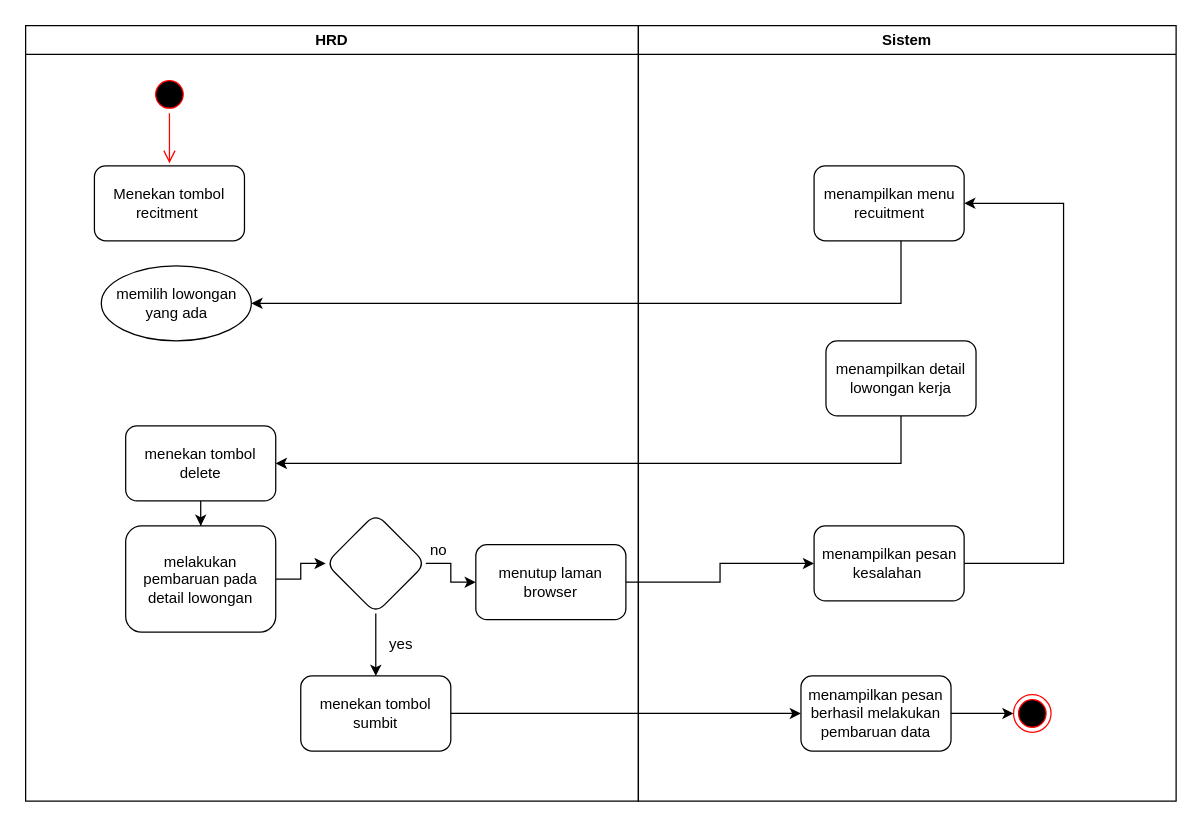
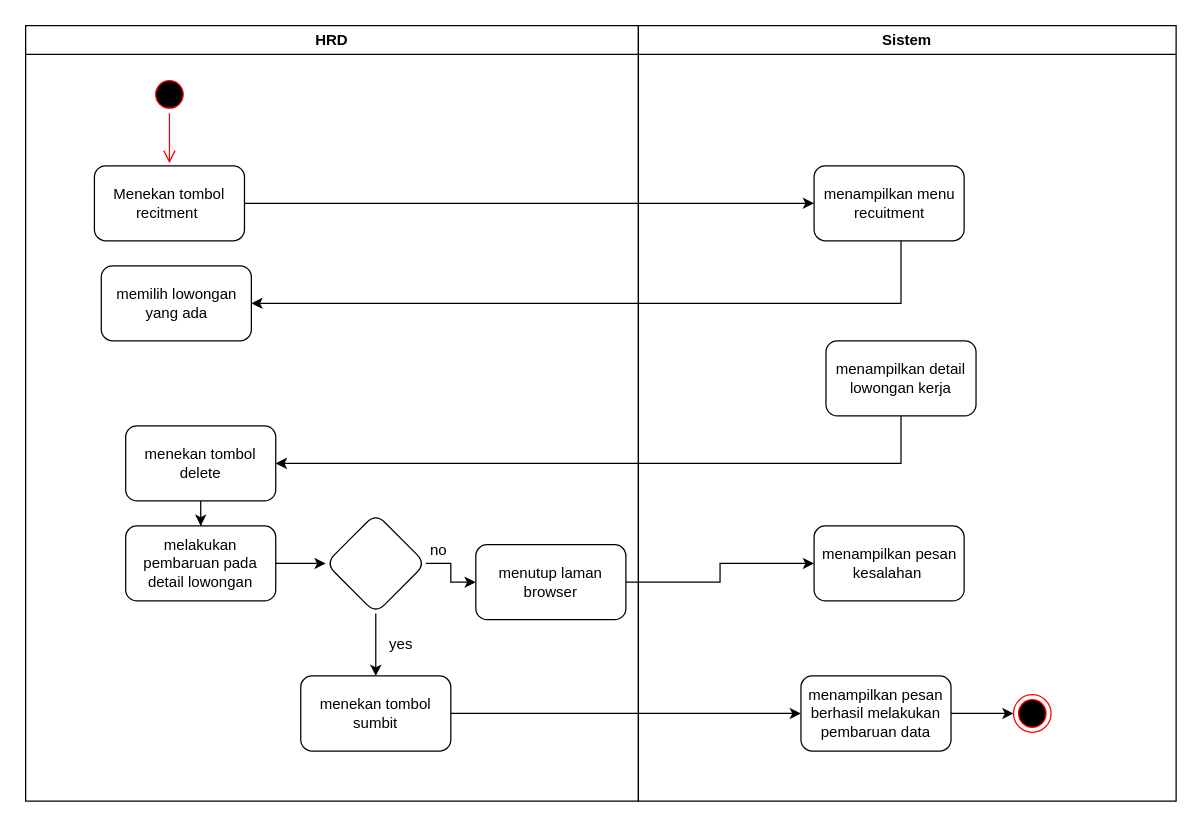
  <mxCell id="0" />
  <mxCell id="1" parent="0" />
  <mxCell id="2" value="HRD" style="swimlane;whiteSpace=wrap;startSize=23;" parent="1" vertex="1"><mxGeometry x="20" y="20" width="490" height="620" as="geometry" /></mxCell>
  <mxCell id="3" value="" style="ellipse;shape=startState;fillColor=#000000;strokeColor=#ff0000;" parent="2" vertex="1"><mxGeometry x="100" y="40" width="30" height="30" as="geometry" /></mxCell>
  <mxCell id="4" value="" style="edgeStyle=elbowEdgeStyle;elbow=horizontal;verticalAlign=bottom;endArrow=open;endSize=8;strokeColor=#FF0000;endFill=1;rounded=0" parent="2" source="3" edge="1"><mxGeometry x="100" y="40" as="geometry"><mxPoint x="115.167" y="110" as="targetPoint" /></mxGeometry></mxCell>
  <mxCell id="5" value="Menekan tombol recitment&amp;nbsp;" style="rounded=1;whiteSpace=wrap;html=1;" parent="2" vertex="1"><mxGeometry x="55" y="112" width="120" height="60" as="geometry" /></mxCell>
- <mxCell id="6" value="memilih lowongan yang ada" style="ellipse;whiteSpace=wrap;html=1;fillColor=rgb(255, 255, 255);strokeColor=rgb(0, 0, 0);fontColor=rgb(0, 0, 0);" parent="2" vertex="1"><mxGeometry x="60.5" y="192" width="120" height="60" as="geometry" /></mxCell>
+ <mxCell id="6" value="memilih lowongan yang ada" style="whiteSpace=wrap;html=1;fillColor=rgb(255, 255, 255);strokeColor=rgb(0, 0, 0);fontColor=rgb(0, 0, 0);rounded=1;" parent="2" vertex="1"><mxGeometry x="60.5" y="192" width="120" height="60" as="geometry" /></mxCell>
  <mxCell id="7" value="" style="edgeStyle=orthogonalEdgeStyle;rounded=0;orthogonalLoop=1;jettySize=auto;html=1;" edge="1" parent="2" source="8" target="10"><mxGeometry relative="1" as="geometry" /></mxCell>
  <mxCell id="8" value="menekan tombol delete" style="whiteSpace=wrap;html=1;fillColor=rgb(255, 255, 255);strokeColor=rgb(0, 0, 0);fontColor=rgb(0, 0, 0);rounded=1;" vertex="1" parent="2"><mxGeometry x="80" y="320" width="120" height="60" as="geometry" /></mxCell>
  <mxCell id="9" value="" style="edgeStyle=orthogonalEdgeStyle;rounded=0;orthogonalLoop=1;jettySize=auto;html=1;" edge="1" parent="2" source="10" target="13"><mxGeometry relative="1" as="geometry" /></mxCell>
- <mxCell id="10" value="melakukan pembaruan pada detail lowongan" style="whiteSpace=wrap;html=1;fillColor=rgb(255, 255, 255);strokeColor=rgb(0, 0, 0);fontColor=rgb(0, 0, 0);rounded=1;" vertex="1" parent="2"><mxGeometry x="80" y="400" width="120" height="85" as="geometry" /></mxCell>
+ <mxCell id="10" value="melakukan pembaruan pada detail lowongan" style="whiteSpace=wrap;html=1;fillColor=rgb(255, 255, 255);strokeColor=rgb(0, 0, 0);fontColor=rgb(0, 0, 0);rounded=1;" vertex="1" parent="2"><mxGeometry x="80" y="400" width="120" height="60" as="geometry" /></mxCell>
  <mxCell id="11" value="" style="edgeStyle=orthogonalEdgeStyle;rounded=0;orthogonalLoop=1;jettySize=auto;html=1;" edge="1" parent="2" source="13" target="14"><mxGeometry relative="1" as="geometry" /></mxCell>
  <mxCell id="12" value="" style="edgeStyle=orthogonalEdgeStyle;rounded=0;orthogonalLoop=1;jettySize=auto;html=1;" edge="1" parent="2" source="13" target="15"><mxGeometry relative="1" as="geometry" /></mxCell>
  <mxCell id="13" value="" style="rhombus;whiteSpace=wrap;html=1;fillColor=rgb(255, 255, 255);strokeColor=rgb(0, 0, 0);fontColor=rgb(0, 0, 0);rounded=1;" vertex="1" parent="2"><mxGeometry x="240" y="390" width="80" height="80" as="geometry" /></mxCell>
  <mxCell id="14" value="menekan tombol sumbit" style="whiteSpace=wrap;html=1;fillColor=rgb(255, 255, 255);strokeColor=rgb(0, 0, 0);fontColor=rgb(0, 0, 0);rounded=1;" vertex="1" parent="2"><mxGeometry x="220" y="520" width="120" height="60" as="geometry" /></mxCell>
  <mxCell id="15" value="menutup laman browser" style="whiteSpace=wrap;html=1;fillColor=rgb(255, 255, 255);strokeColor=rgb(0, 0, 0);fontColor=rgb(0, 0, 0);rounded=1;" vertex="1" parent="2"><mxGeometry x="360" y="415" width="120" height="60" as="geometry" /></mxCell>
  <mxCell id="16" value="yes" style="text;html=1;align=center;verticalAlign=middle;resizable=0;points=[];autosize=1;strokeColor=none;fillColor=none;" vertex="1" parent="2"><mxGeometry x="280" y="480" width="40" height="30" as="geometry" /></mxCell>
  <mxCell id="17" value="Sistem" style="swimlane;whiteSpace=wrap" parent="1" vertex="1"><mxGeometry x="510" y="20" width="430" height="620" as="geometry" /></mxCell>
  <mxCell id="18" value="menampilkan menu recuitment" style="whiteSpace=wrap;html=1;fillColor=rgb(255, 255, 255);strokeColor=rgb(0, 0, 0);fontColor=rgb(0, 0, 0);rounded=1;" parent="17" vertex="1"><mxGeometry x="140.5" y="112" width="120" height="60" as="geometry" /></mxCell>
  <mxCell id="19" value="menampilkan detail lowongan kerja" style="whiteSpace=wrap;html=1;fillColor=rgb(255, 255, 255);strokeColor=rgb(0, 0, 0);fontColor=rgb(0, 0, 0);rounded=1;" parent="17" vertex="1"><mxGeometry x="150" y="252" width="120" height="60" as="geometry" /></mxCell>
  <mxCell id="20" value="" style="edgeStyle=orthogonalEdgeStyle;rounded=0;orthogonalLoop=1;jettySize=auto;html=1;" edge="1" parent="17" source="21" target="22"><mxGeometry relative="1" as="geometry" /></mxCell>
  <mxCell id="21" value="menampilkan pesan berhasil melakukan pembaruan data" style="whiteSpace=wrap;html=1;fillColor=rgb(255, 255, 255);strokeColor=rgb(0, 0, 0);fontColor=rgb(0, 0, 0);rounded=1;" vertex="1" parent="17"><mxGeometry x="130" y="520" width="120" height="60" as="geometry" /></mxCell>
  <mxCell id="22" value="" style="ellipse;html=1;shape=endState;fillColor=#000000;strokeColor=#ff0000;" vertex="1" parent="17"><mxGeometry x="300" y="535" width="30" height="30" as="geometry" /></mxCell>
- <mxCell id="23" style="edgeStyle=orthogonalEdgeStyle;rounded=0;orthogonalLoop=1;jettySize=auto;html=1;entryX=1;entryY=0.5;entryDx=0;entryDy=0;" edge="1" parent="17" source="24" target="18"><mxGeometry relative="1" as="geometry"><Array as="points"><mxPoint x="340" y="430" /><mxPoint x="340" y="142" /></Array></mxGeometry></mxCell>
  <mxCell id="24" value="menampilkan pesan kesalahan&amp;nbsp;" style="whiteSpace=wrap;html=1;fillColor=rgb(255, 255, 255);strokeColor=rgb(0, 0, 0);fontColor=rgb(0, 0, 0);rounded=1;" vertex="1" parent="17"><mxGeometry x="140.5" y="400" width="120" height="60" as="geometry" /></mxCell>
+ <mxCell id="25" value="" style="edgeStyle=orthogonalEdgeStyle;rounded=0;orthogonalLoop=1;jettySize=auto;html=1;" parent="1" source="5" target="18" edge="1"><mxGeometry relative="1" as="geometry" /></mxCell>
  <mxCell id="26" value="" style="edgeStyle=orthogonalEdgeStyle;rounded=0;orthogonalLoop=1;jettySize=auto;html=1;" parent="1" source="18" target="6" edge="1"><mxGeometry relative="1" as="geometry"><Array as="points"><mxPoint x="720" y="242" /></Array></mxGeometry></mxCell>
  <mxCell id="27" value="" style="edgeStyle=orthogonalEdgeStyle;rounded=0;orthogonalLoop=1;jettySize=auto;html=1;" edge="1" parent="1" source="19" target="8"><mxGeometry relative="1" as="geometry"><Array as="points"><mxPoint x="720" y="370" /></Array></mxGeometry></mxCell>
  <mxCell id="28" value="" style="edgeStyle=orthogonalEdgeStyle;rounded=0;orthogonalLoop=1;jettySize=auto;html=1;exitX=1;exitY=0.5;exitDx=0;exitDy=0;" edge="1" parent="1" source="14" target="21"><mxGeometry relative="1" as="geometry"><mxPoint x="440" y="450.091" as="sourcePoint" /></mxGeometry></mxCell>
  <mxCell id="29" value="" style="edgeStyle=orthogonalEdgeStyle;rounded=0;orthogonalLoop=1;jettySize=auto;html=1;" edge="1" parent="1" source="15" target="24"><mxGeometry relative="1" as="geometry" /></mxCell>
  <mxCell id="30" value="no" style="text;html=1;align=center;verticalAlign=middle;resizable=0;points=[];autosize=1;strokeColor=none;fillColor=none;" vertex="1" parent="1"><mxGeometry x="330" y="425" width="40" height="30" as="geometry" /></mxCell>
